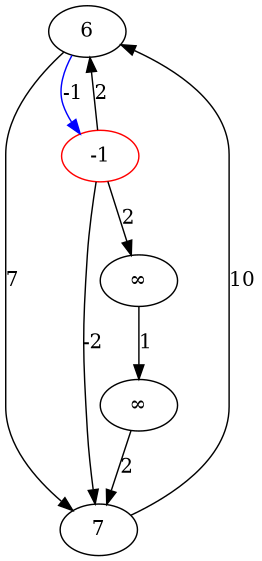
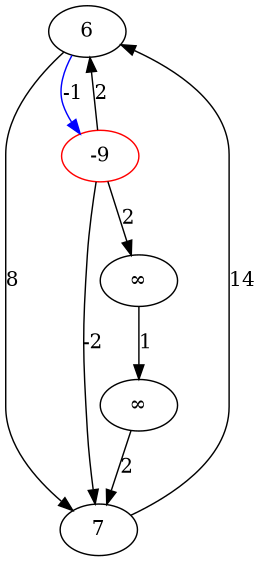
  strict digraph {
    n1 [label=6]
    n2 [label=7]
-   n3 [color=red label=-1]
+   n3 [color=red label=-9]
    n4 [label="∞"]
    n5 [label="∞"]
-   n1 -> n2 [label=7]
+   n1 -> n2 [label=8]
    n1 -> n3 [color=blue label=-1]
-   n2 -> n1 [label=10]
+   n2 -> n1 [label=14]
    n3 -> n1 [label=2]
    n3 -> n2 [label=-2]
    n3 -> n4 [label=2]
    n4 -> n5 [label=1]
    n5 -> n2 [label=2]
  }
